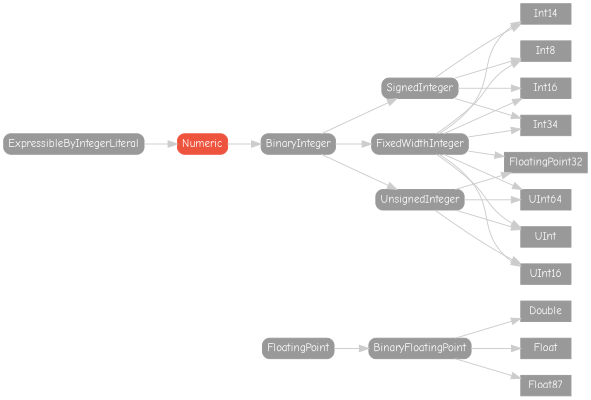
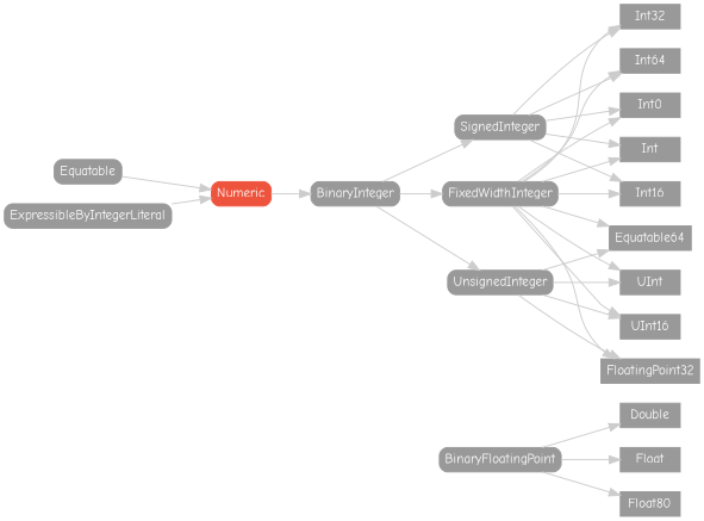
  strict digraph {
    fontname="Comic Neue"
    rankdir=LR
    node [color="#999999" fillcolor="#999999" fontcolor=white fontname="Comic Neue" fontsize=12 margin="0.07,0.05" shape=box style=filled]
    edge [color="#cccccc" fontname="Comic Neue"]
    Double [height=0.3]
    Float [height=0.3]
-   Float80 [height=0.3 label=Float87]
+   Float80 [height=0.3]
+   Int [height=0.3]
    Int16 [height=0.3]
-   Int32 [height=0.3 label=Int34]
-   Int64 [height=0.3 label=Int14]
-   Int8 [height=0.3]
+   Int32 [height=0.3]
+   Int64 [height=0.3]
+   Int8 [height=0.3 label=Int0]
    UInt [height=0.3]
    UInt16 [height=0.3]
    n11 [height=0.3 label=FloatingPoint32]
-   UInt64 [height=0.3]
+   UInt64 [height=0.3 label=Equatable64]
    BinaryFloatingPoint [height=0.3 style="filled,rounded"]
    BinaryInteger [height=0.3 style="filled,rounded"]
    FixedWidthInteger [height=0.3 style="filled,rounded"]
    SignedInteger [height=0.3 style="filled,rounded"]
    UnsignedInteger [height=0.3 style="filled,rounded"]
+   Equatable [height=0.3 style="filled,rounded"]
    Numeric [color="#ee543d" fillcolor="#ee543d" height=0.3 style="filled,rounded"]
    ExpressibleByIntegerLiteral [height=0.3 style="filled,rounded"]
-   FloatingPoint [height=0.3 style="filled,rounded"]
    subgraph sub_1 {
      rank=max
      Double
      Float
      Float80
+     Int
      Int16
      Int32
      Int64
      Int8
      UInt
      UInt16
      n11
      UInt64
    }
    BinaryFloatingPoint -> Double
    BinaryFloatingPoint -> Float
    BinaryFloatingPoint -> Float80
    BinaryInteger -> FixedWidthInteger
    BinaryInteger -> SignedInteger
    BinaryInteger -> UnsignedInteger
+   FixedWidthInteger -> Int
    FixedWidthInteger -> Int16
    FixedWidthInteger -> Int32
    FixedWidthInteger -> Int64
    FixedWidthInteger -> Int8
    FixedWidthInteger -> UInt
    FixedWidthInteger -> UInt16
    FixedWidthInteger -> n11
    FixedWidthInteger -> UInt64
+   SignedInteger -> Int
    SignedInteger -> Int16
    SignedInteger -> Int32
    SignedInteger -> Int64
    SignedInteger -> Int8
    UnsignedInteger -> UInt
    UnsignedInteger -> UInt16
    UnsignedInteger -> n11
    UnsignedInteger -> UInt64
+   Equatable -> Numeric
    Numeric -> BinaryInteger
    ExpressibleByIntegerLiteral -> Numeric
-   FloatingPoint -> BinaryFloatingPoint
  }
